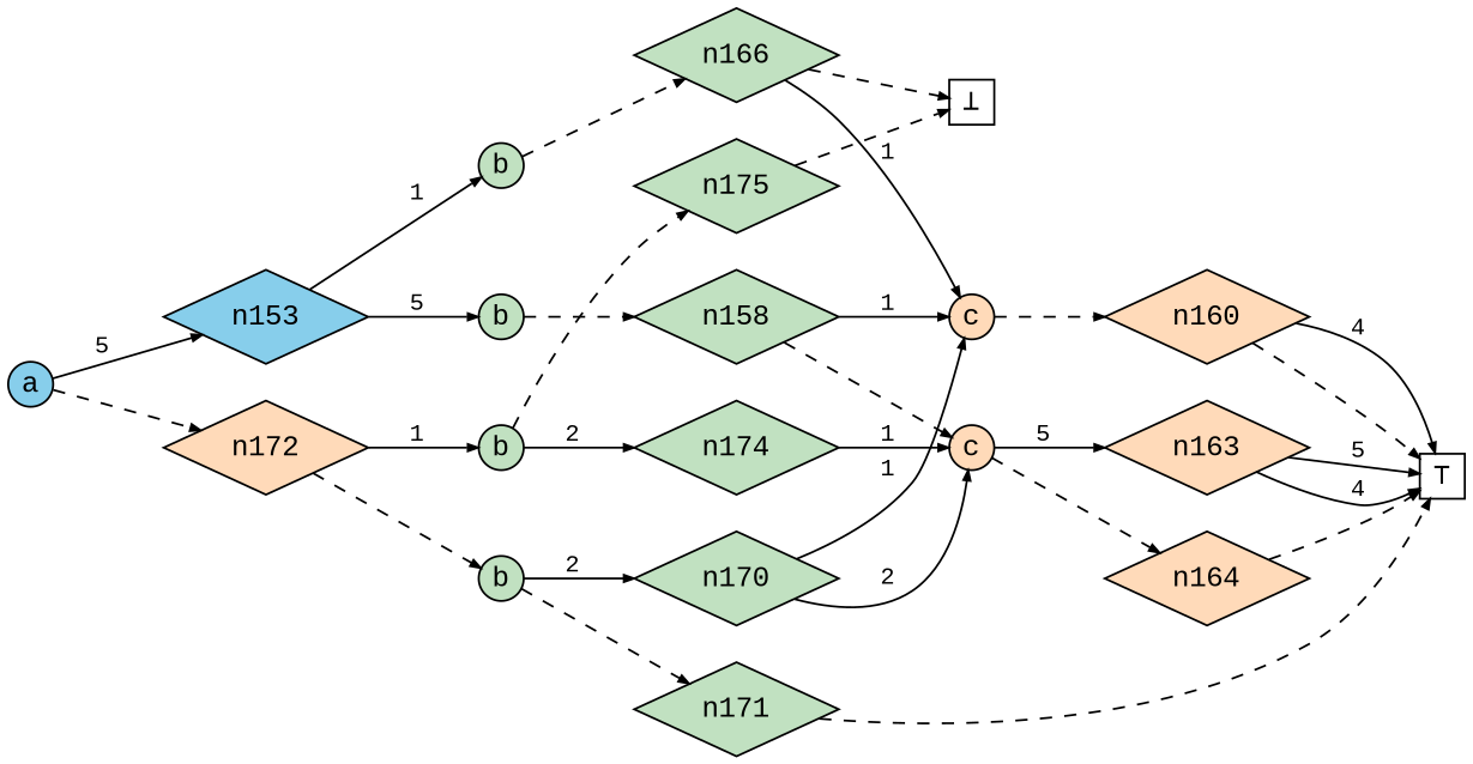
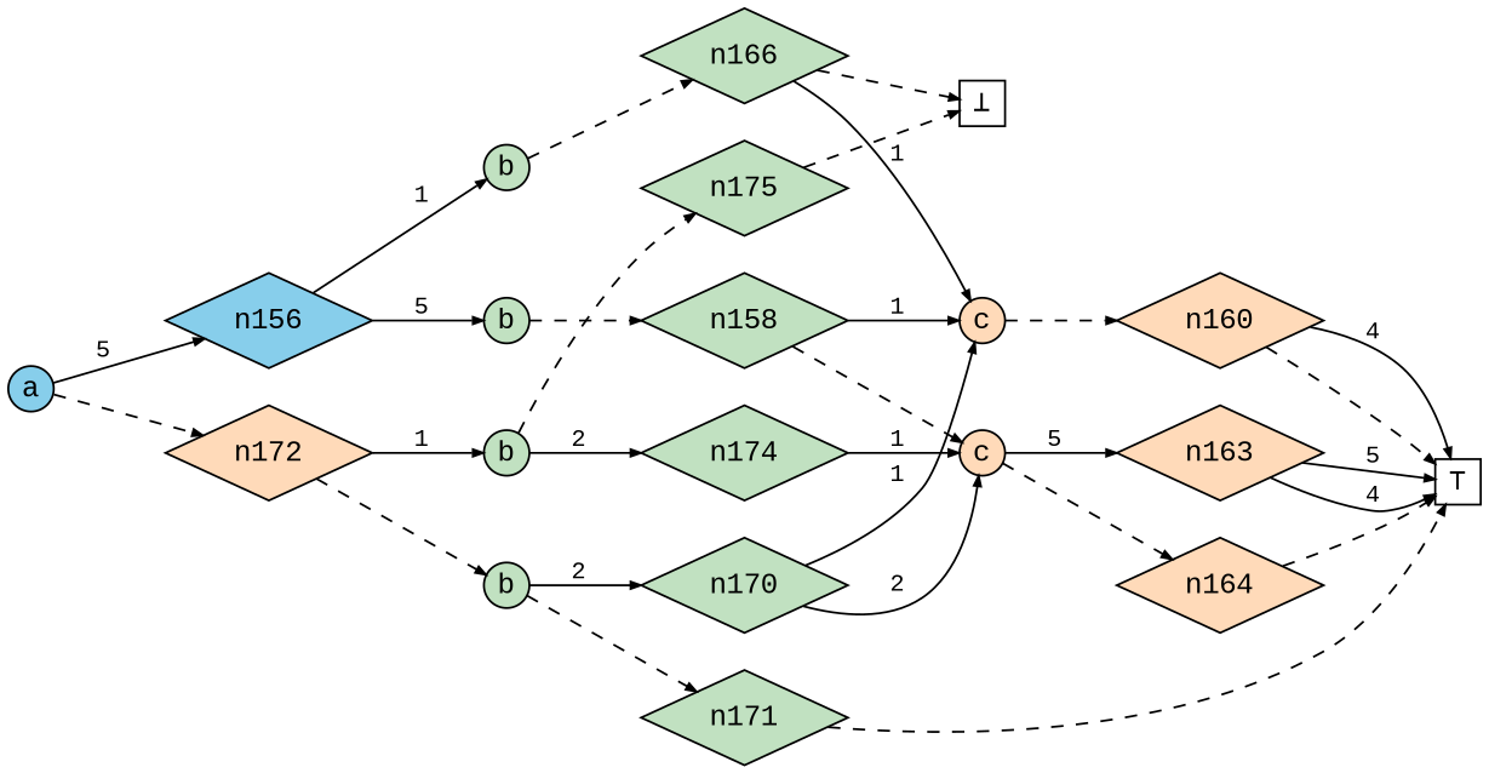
  digraph {
    fontname="Liberation Mono"
    rankdir=LR
    node [fillcolor="#C1E1C1" fontname="Liberation Mono" shape=diamond style=filled]
    edge [arrowhead=normal arrowsize=0.5 color="#555" fontcolor=black fontname="Liberation Mono" fontsize=12 labelangle=-30]
    n160 [fillcolor=peachpuff height=0.15 width=0.15]
    n163 [fillcolor=peachpuff height=0.15 width=0.15]
    n164 [fillcolor=peachpuff height=0.15 width=0.15]
    n158 [height=0.15 width=0.15]
    n166 [height=0.15 width=0.15]
    n170 [height=0.15 width=0.15]
    n171 [height=0.15 width=0.15]
    n174 [height=0.15 width=0.15]
    n175 [height=0.15 width=0.15]
    n155 [fillcolor=skyblue fixedsize=true label=a shape=circle width=0.3]
-   n156 [fillcolor=skyblue height=0.15 width=0.15 label=n153]
+   n156 [fillcolor=skyblue height=0.15 width=0.15]
    n172 [fillcolor=peachpuff height=0.15 width=0.15]
    n157 [fixedsize=true label=b shape=circle width=0.3]
    n165 [fixedsize=true label=b shape=circle width=0.3]
    n169 [fixedsize=true label=b shape=circle width=0.3]
    n173 [fixedsize=true label=b shape=circle width=0.3]
    n159 [fillcolor=peachpuff fixedsize=true label=c shape=circle width=0.3]
    n162 [fillcolor=peachpuff fixedsize=true label=c shape=circle width=0.3]
    n161 [fixedsize=true height=0.3 label="⊤" shape=box width=0.3 fillcolor="" style=""]
    n167 [fixedsize=true height=0.3 label="⊥" shape=box width=0.3 fillcolor="" style=""]
    subgraph sub_1 {
      rank=same
      n160
      n163
      n164
    }
    subgraph sub_2 {
      rank=same
      n158
      n166
      n170
      n171
      n174
      n175
    }
    subgraph sub_3 {
      rank=same
      n157
      n165
      n169
      n173
    }
    subgraph sub_4 {
      rank=same
      n156
      n172
    }
    subgraph sub_5 {
      rank=same
      n159
      n162
    }
    subgraph sub_6 {
      rank=same
      n155
    }
    n160 -> n161 [label=" 4 "]
    n160 -> n161 [style=dashed fontcolor="" fontsize="" labelangle=""]
    n163 -> n161 [label=" 5 "]
    n163 -> n161 [label=" 4 "]
    n164 -> n161 [style=dashed fontcolor="" fontsize="" labelangle=""]
    n158 -> n159 [label=" 1 "]
    n158 -> n162 [style=dashed fontcolor="" fontsize="" labelangle=""]
    n166 -> n159 [label=" 1 "]
    n166 -> n167 [style=dashed fontcolor="" fontsize="" labelangle=""]
    n170 -> n159 [label=" 1 "]
    n170 -> n162 [label=" 2 "]
    n171 -> n161 [style=dashed fontcolor="" fontsize="" labelangle=""]
    n174 -> n162 [label=" 1 "]
    n175 -> n167 [style=dashed fontcolor="" fontsize="" labelangle=""]
    n155 -> n156 [label=" 5 "]
    n155 -> n172 [style=dashed fontcolor="" fontsize="" labelangle=""]
    n156 -> n157 [label=" 5 "]
    n156 -> n165 [label=" 1 "]
    n172 -> n169 [style=dashed fontcolor="" fontsize="" labelangle=""]
    n172 -> n173 [label=" 1 "]
    n157 -> n158 [style=dashed fontcolor="" fontsize="" labelangle=""]
    n165 -> n166 [style=dashed fontcolor="" fontsize="" labelangle=""]
    n169 -> n170 [label=" 2 "]
    n169 -> n171 [style=dashed fontcolor="" fontsize="" labelangle=""]
    n173 -> n174 [label=" 2 "]
    n173 -> n175 [style=dashed fontcolor="" fontsize="" labelangle=""]
    n159 -> n160 [style=dashed fontcolor="" fontsize="" labelangle=""]
    n162 -> n163 [label=" 5 "]
    n162 -> n164 [style=dashed fontcolor="" fontsize="" labelangle=""]
  }
